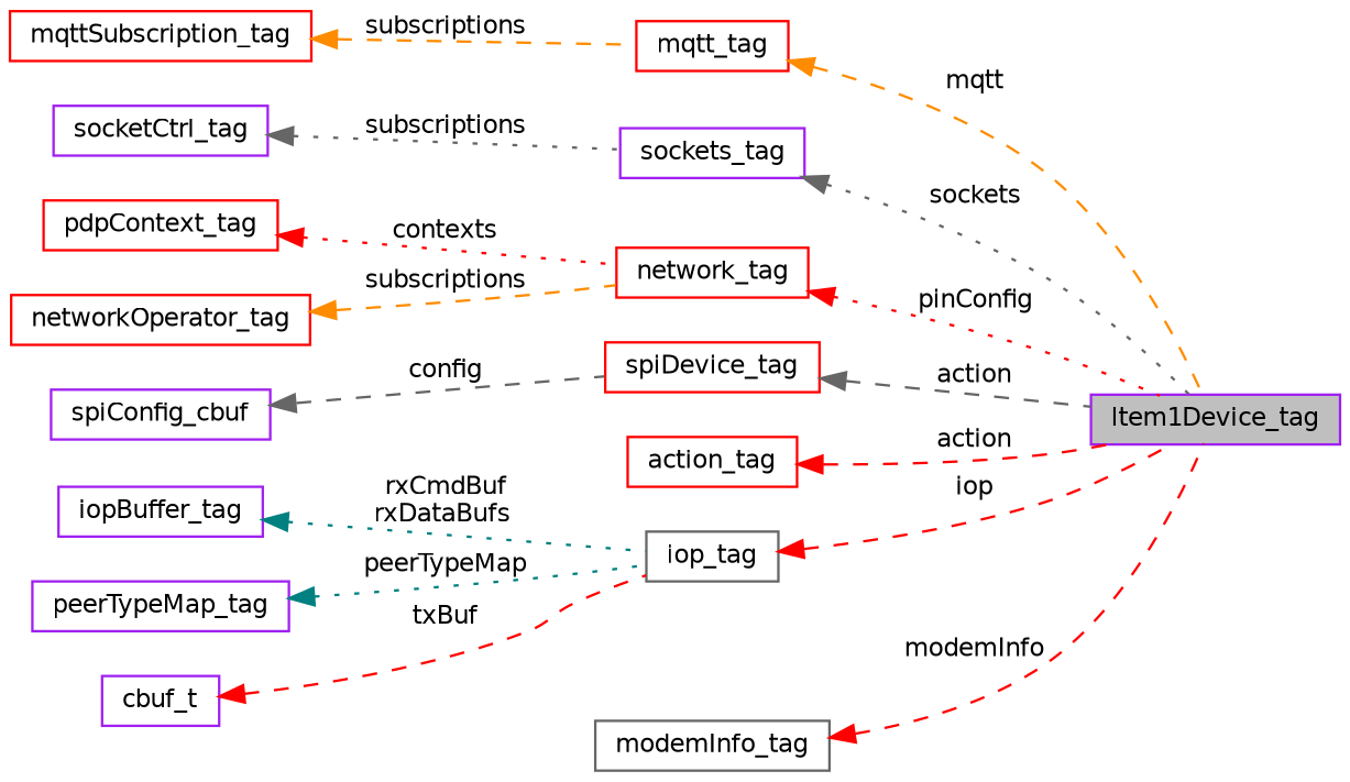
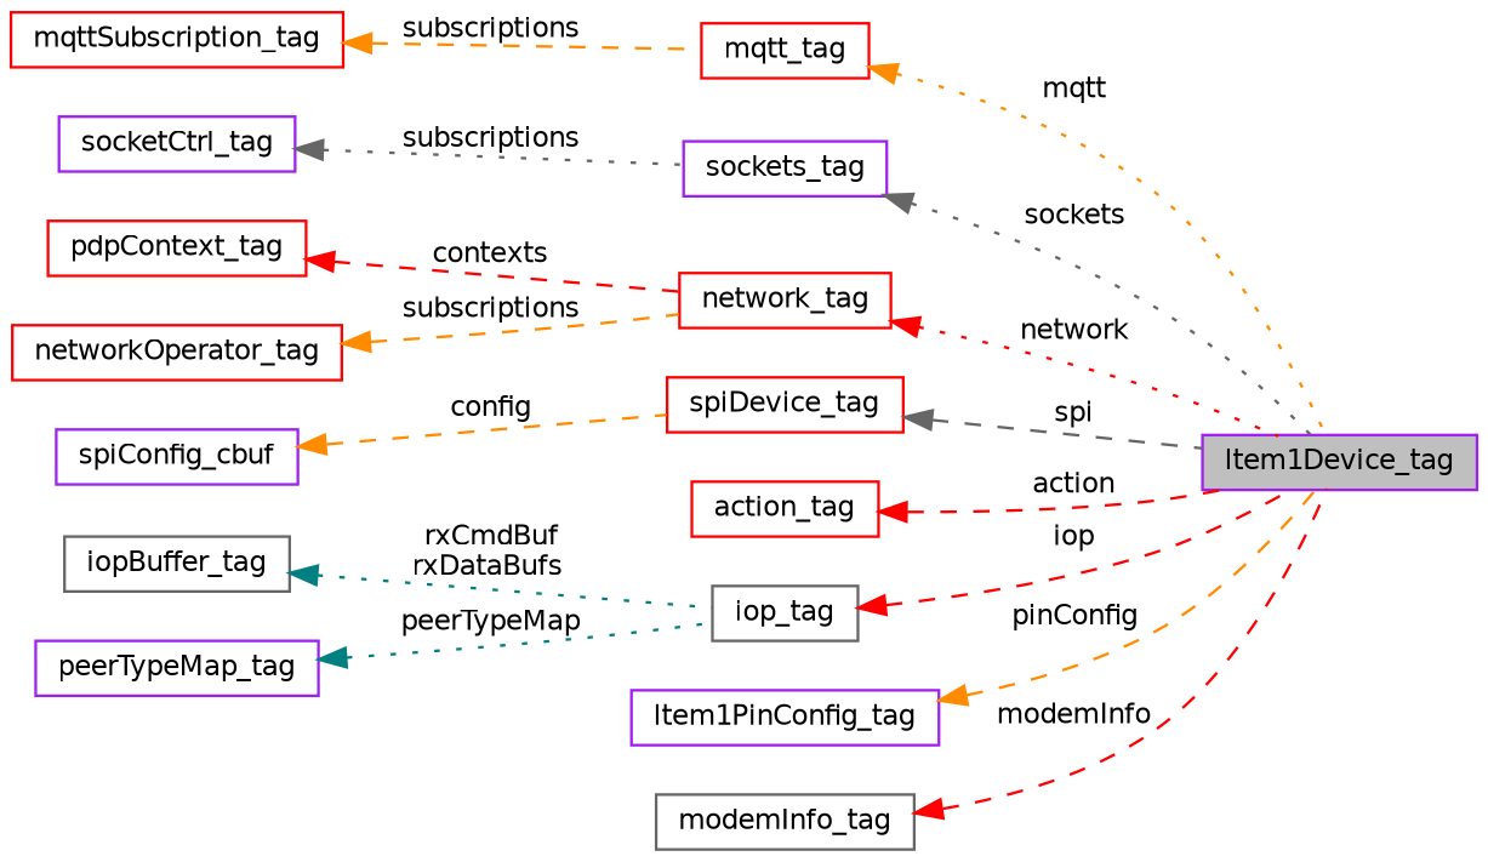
  digraph {
    rankdir=LR
    node [color=purple fillcolor=white fontname=Helvetica fontsize=10 shape=record style=filled]
    edge [color=red dir=back fontname=Helvetica fontsize=10 labelfontname=Helvetica labelfontsize=10 style=dashed]
    n1 [fillcolor=grey75 fontcolor=black height=0.2 label=ltem1Device_tag width=0.4]
    n2 [color=red height=0.2 label=mqtt_tag width=0.4]
    n3 [color=red height=0.2 label=mqttSubscription_tag width=0.4]
    n4 [height=0.2 label=sockets_tag width=0.4]
    n5 [height=0.2 label=socketCtrl_tag width=0.4]
    n6 [color=red height=0.2 label=network_tag width=0.4]
    n7 [color=red height=0.2 label=pdpContext_tag width=0.4]
    n8 [color=red height=0.2 label=networkOperator_tag width=0.4]
    n9 [color=red height=0.2 label=spiDevice_tag width=0.4]
    n10 [height=0.2 label=spiConfig_cbuf width=0.4]
    n11 [color=red height=0.2 label=action_tag width=0.4]
    n12 [color=gray40 height=0.2 label=iop_tag width=0.4]
-   n13 [height=0.2 label=iopBuffer_tag width=0.4]
+   n13 [color=gray40 height=0.2 label=iopBuffer_tag width=0.4]
    n14 [height=0.2 label=peerTypeMap_tag width=0.4]
-   n15 [height=0.2 label=cbuf_t width=0.4]
+   n16 [height=0.2 label=ltem1PinConfig_tag width=0.4]
    n17 [color=gray40 height=0.2 label=modemInfo_tag width=0.4]
-   n2 -> n1 [color=darkorange label=" mqtt"]
+   n2 -> n1 [color=darkorange label=" mqtt" style=dotted]
    n3 -> n2 [color=darkorange label=" subscriptions"]
    n4 -> n1 [color=gray40 label=" sockets" style=dotted]
    n5 -> n4 [color=gray40 label=" subscriptions" style=dotted]
-   n6 -> n1 [label=" pinConfig" style=dotted]
-   n7 -> n6 [label=" contexts" style=dotted]
+   n6 -> n1 [label=" network" style=dotted]
+   n7 -> n6 [label=" contexts"]
    n8 -> n6 [color=darkorange label=" subscriptions"]
-   n9 -> n1 [color=gray40 label=" action"]
-   n10 -> n9 [color=gray40 label=" config"]
+   n9 -> n1 [color=gray40 label=" spi"]
+   n10 -> n9 [color=darkorange label=" config"]
    n11 -> n1 [label=" action"]
    n12 -> n1 [label=" iop"]
    n13 -> n12 [color=teal label=" rxCmdBuf\nrxDataBufs" style=dotted]
    n14 -> n12 [color=teal label=" peerTypeMap" style=dotted]
-   n15 -> n12 [label=" txBuf"]
+   n16 -> n1 [color=darkorange label=" pinConfig"]
    n17 -> n1 [label=" modemInfo"]
  }
